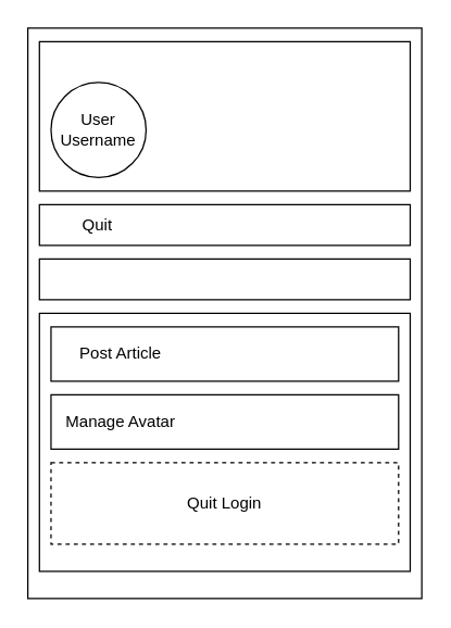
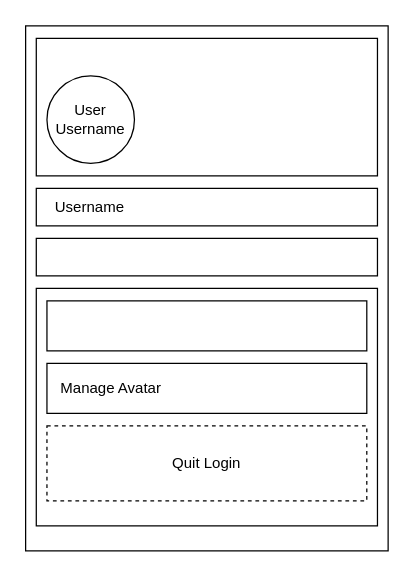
  <mxCell id="0" />
  <mxCell id="1" parent="0" />
  <mxCell id="2" value="" style="group" parent="1" vertex="1" connectable="0"><mxGeometry x="20" y="20" width="290" height="420" as="geometry" /></mxCell>
  <mxCell id="3" value="" style="rounded=0;whiteSpace=wrap;html=1;movable=1;resizable=1;rotatable=1;deletable=1;editable=1;connectable=1;" parent="2" vertex="1"><mxGeometry width="290" height="420" as="geometry" /></mxCell>
  <mxCell id="4" value="" style="rounded=0;whiteSpace=wrap;html=1;movable=1;resizable=1;rotatable=1;deletable=1;editable=1;connectable=1;" parent="2" vertex="1"><mxGeometry x="8.529" y="130" width="272.941" height="30" as="geometry" /></mxCell>
  <mxCell id="5" value="" style="rounded=0;whiteSpace=wrap;html=1;movable=1;resizable=1;rotatable=1;deletable=1;editable=1;connectable=1;" parent="2" vertex="1"><mxGeometry x="8.529" y="10" width="272.941" height="110" as="geometry" /></mxCell>
  <mxCell id="6" value="User &lt;br&gt;Username" style="ellipse;whiteSpace=wrap;html=1;movable=1;resizable=1;rotatable=1;deletable=1;editable=1;connectable=1;" parent="2" vertex="1"><mxGeometry x="17.06" y="40" width="70" height="70" as="geometry" /></mxCell>
- <mxCell id="7" value="Quit" style="text;html=1;strokeColor=none;fillColor=none;align=center;verticalAlign=middle;whiteSpace=wrap;rounded=0;movable=1;resizable=1;rotatable=1;deletable=1;editable=1;connectable=1;" parent="2" vertex="1"><mxGeometry x="25.588" y="130" width="51.176" height="30" as="geometry" /></mxCell>
+ <mxCell id="7" value="Username" style="text;html=1;strokeColor=none;fillColor=none;align=center;verticalAlign=middle;whiteSpace=wrap;rounded=0;movable=1;resizable=1;rotatable=1;deletable=1;editable=1;connectable=1;" parent="2" vertex="1"><mxGeometry x="25.588" y="130" width="51.176" height="30" as="geometry" /></mxCell>
  <mxCell id="8" value="" style="rounded=0;whiteSpace=wrap;html=1;movable=1;resizable=1;rotatable=1;deletable=1;editable=1;connectable=1;" parent="2" vertex="1"><mxGeometry x="8.529" y="170" width="272.941" height="30" as="geometry" /></mxCell>
  <mxCell id="9" value="" style="rounded=0;whiteSpace=wrap;html=1;movable=1;resizable=1;rotatable=1;deletable=1;editable=1;connectable=1;" parent="2" vertex="1"><mxGeometry x="8.529" y="210" width="272.941" height="190" as="geometry" /></mxCell>
  <mxCell id="10" value="" style="rounded=0;whiteSpace=wrap;html=1;movable=1;resizable=1;rotatable=1;deletable=1;editable=1;connectable=1;" parent="2" vertex="1"><mxGeometry x="17.059" y="220" width="255.882" height="40" as="geometry" /></mxCell>
- <mxCell id="11" value="Post Article" style="text;html=1;strokeColor=none;fillColor=none;align=center;verticalAlign=middle;whiteSpace=wrap;rounded=0;movable=1;resizable=1;rotatable=1;deletable=1;editable=1;connectable=1;" parent="2" vertex="1"><mxGeometry x="25.588" y="225" width="85.294" height="30" as="geometry" /></mxCell>
  <mxCell id="12" value="" style="rounded=0;whiteSpace=wrap;html=1;movable=1;resizable=1;rotatable=1;deletable=1;editable=1;connectable=1;" parent="2" vertex="1"><mxGeometry x="17.059" y="270" width="255.882" height="40" as="geometry" /></mxCell>
  <mxCell id="13" value="Manage Avatar" style="text;html=1;strokeColor=none;fillColor=none;align=center;verticalAlign=middle;whiteSpace=wrap;rounded=0;movable=1;resizable=1;rotatable=1;deletable=1;editable=1;connectable=1;" parent="2" vertex="1"><mxGeometry x="25.588" y="275" width="85.294" height="30" as="geometry" /></mxCell>
  <mxCell id="14" value="Quit Login" style="rounded=0;whiteSpace=wrap;html=1;movable=1;resizable=1;rotatable=1;deletable=1;editable=1;connectable=1;dashed=1;" parent="2" vertex="1"><mxGeometry x="17.059" y="320" width="255.882" height="60" as="geometry" /></mxCell>
